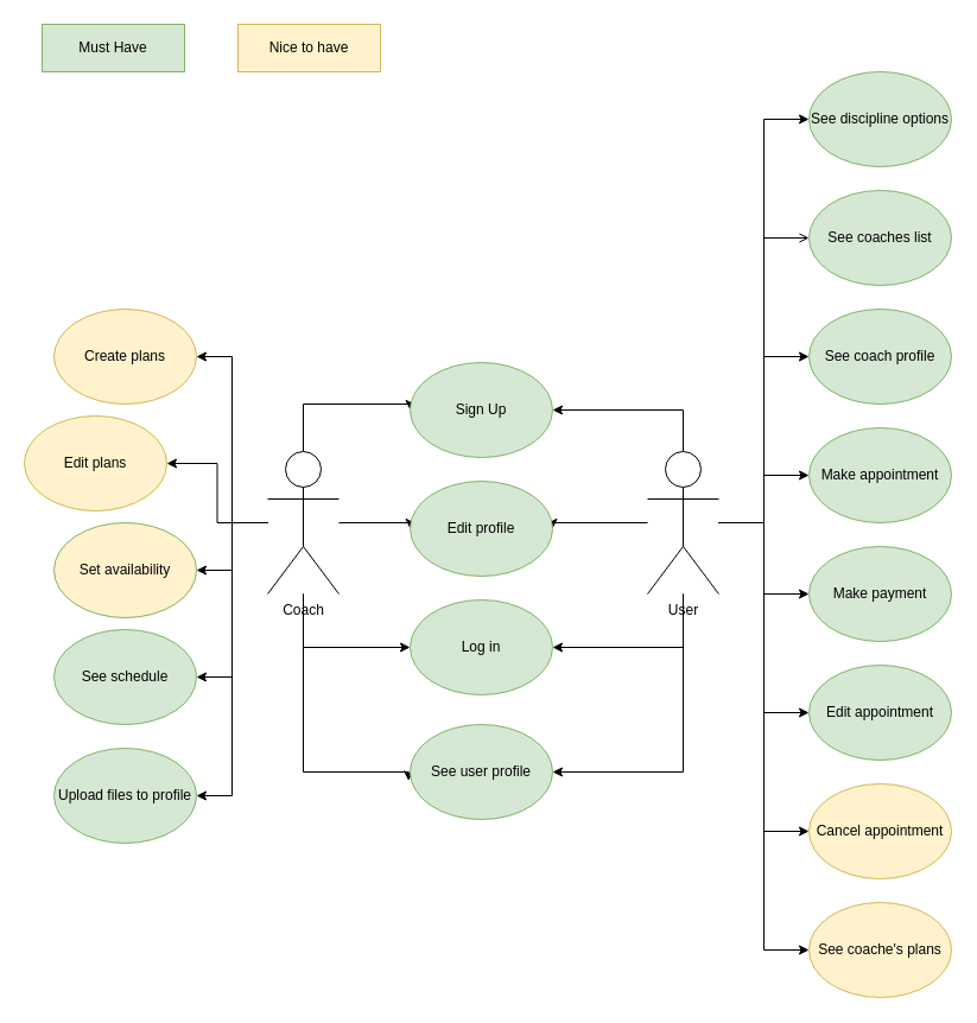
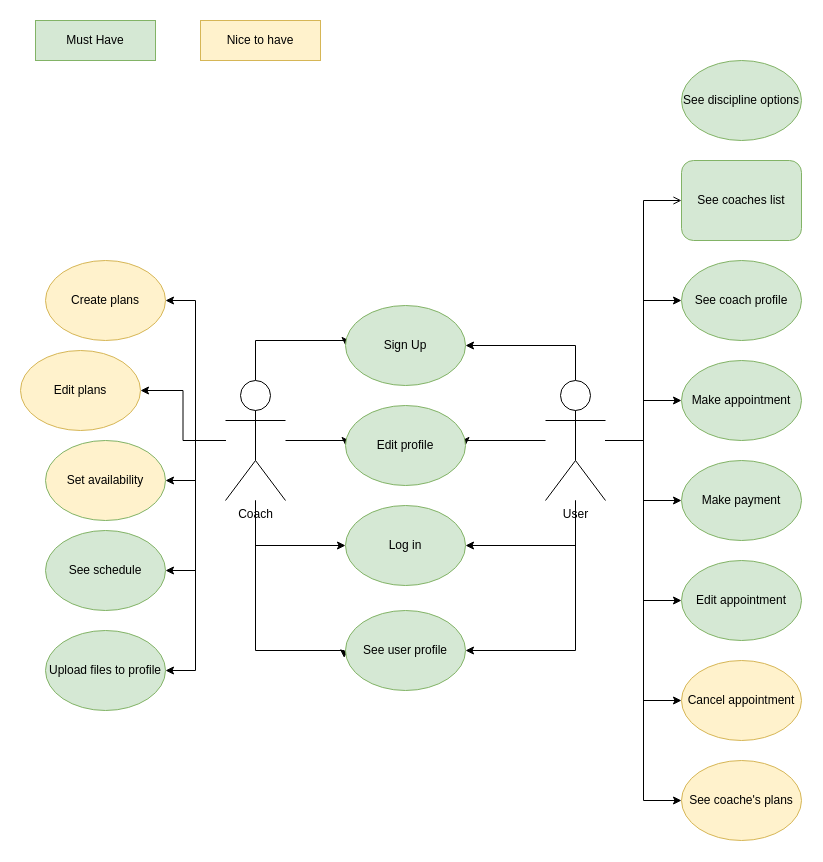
  <mxCell id="0" />
  <mxCell id="1" parent="0" />
  <mxCell id="2" style="edgeStyle=orthogonalEdgeStyle;rounded=0;orthogonalLoop=1;jettySize=auto;html=1;entryX=0;entryY=0.5;entryDx=0;entryDy=0;" edge="1" parent="1" source="11" target="25"><mxGeometry relative="1" as="geometry"><Array as="points"><mxPoint x="255" y="340" /><mxPoint x="345" y="340" /></Array></mxGeometry></mxCell>
  <mxCell id="3" style="edgeStyle=orthogonalEdgeStyle;rounded=0;orthogonalLoop=1;jettySize=auto;html=1;entryX=0;entryY=0.5;entryDx=0;entryDy=0;" edge="1" parent="1" source="11" target="26"><mxGeometry relative="1" as="geometry"><Array as="points"><mxPoint x="345" y="440" /></Array></mxGeometry></mxCell>
  <mxCell id="4" style="edgeStyle=orthogonalEdgeStyle;rounded=0;orthogonalLoop=1;jettySize=auto;html=1;entryX=0;entryY=0.5;entryDx=0;entryDy=0;" edge="1" parent="1" source="11" target="27"><mxGeometry relative="1" as="geometry"><Array as="points"><mxPoint x="255" y="545" /></Array></mxGeometry></mxCell>
  <mxCell id="5" style="edgeStyle=orthogonalEdgeStyle;rounded=0;orthogonalLoop=1;jettySize=auto;html=1;entryX=1;entryY=0.5;entryDx=0;entryDy=0;" edge="1" parent="1" source="11" target="39"><mxGeometry relative="1" as="geometry" /></mxCell>
  <mxCell id="6" style="edgeStyle=orthogonalEdgeStyle;rounded=0;orthogonalLoop=1;jettySize=auto;html=1;entryX=1;entryY=0.5;entryDx=0;entryDy=0;" edge="1" parent="1" source="11" target="35"><mxGeometry relative="1" as="geometry" /></mxCell>
  <mxCell id="7" style="edgeStyle=orthogonalEdgeStyle;rounded=0;orthogonalLoop=1;jettySize=auto;html=1;entryX=1;entryY=0.5;entryDx=0;entryDy=0;" edge="1" parent="1" source="11" target="28"><mxGeometry relative="1" as="geometry" /></mxCell>
  <mxCell id="8" style="edgeStyle=orthogonalEdgeStyle;rounded=0;orthogonalLoop=1;jettySize=auto;html=1;entryX=1;entryY=0.5;entryDx=0;entryDy=0;" edge="1" parent="1" source="11" target="43"><mxGeometry relative="1" as="geometry"><mxPoint x="160" y="200" as="targetPoint" /></mxGeometry></mxCell>
  <mxCell id="9" style="edgeStyle=orthogonalEdgeStyle;rounded=0;orthogonalLoop=1;jettySize=auto;html=1;entryX=-0.011;entryY=0.593;entryDx=0;entryDy=0;entryPerimeter=0;" edge="1" parent="1" source="11" target="36"><mxGeometry relative="1" as="geometry"><Array as="points"><mxPoint x="255" y="650" /><mxPoint x="344" y="650" /></Array></mxGeometry></mxCell>
  <mxCell id="10" style="edgeStyle=orthogonalEdgeStyle;rounded=0;orthogonalLoop=1;jettySize=auto;html=1;entryX=1;entryY=0.5;entryDx=0;entryDy=0;" edge="1" parent="1" source="11" target="42"><mxGeometry relative="1" as="geometry" /></mxCell>
  <mxCell id="11" value="Coach" style="shape=umlActor;verticalLabelPosition=bottom;verticalAlign=top;html=1;outlineConnect=0;" vertex="1" parent="1"><mxGeometry x="225" y="380" width="60" height="120" as="geometry" /></mxCell>
  <mxCell id="12" style="edgeStyle=orthogonalEdgeStyle;rounded=0;orthogonalLoop=1;jettySize=auto;html=1;entryX=1;entryY=0.5;entryDx=0;entryDy=0;" edge="1" parent="1" source="24" target="27"><mxGeometry relative="1" as="geometry"><Array as="points"><mxPoint x="575" y="545" /></Array></mxGeometry></mxCell>
  <mxCell id="13" style="edgeStyle=orthogonalEdgeStyle;rounded=0;orthogonalLoop=1;jettySize=auto;html=1;entryX=1;entryY=0.5;entryDx=0;entryDy=0;" edge="1" parent="1" source="24" target="26"><mxGeometry relative="1" as="geometry"><Array as="points"><mxPoint x="465" y="440" /></Array></mxGeometry></mxCell>
  <mxCell id="14" style="edgeStyle=orthogonalEdgeStyle;rounded=0;orthogonalLoop=1;jettySize=auto;html=1;entryX=1;entryY=0.5;entryDx=0;entryDy=0;" edge="1" parent="1" source="24" target="25"><mxGeometry relative="1" as="geometry"><Array as="points"><mxPoint x="575" y="345" /></Array></mxGeometry></mxCell>
- <mxCell id="15" style="edgeStyle=orthogonalEdgeStyle;rounded=0;orthogonalLoop=1;jettySize=auto;html=1;entryX=0;entryY=0.5;entryDx=0;entryDy=0;" edge="1" parent="1" source="24" target="31"><mxGeometry relative="1" as="geometry" /></mxCell>
  <mxCell id="16" style="edgeStyle=orthogonalEdgeStyle;rounded=0;orthogonalLoop=1;jettySize=auto;html=1;entryX=0;entryY=0.5;entryDx=0;entryDy=0;endArrow=open;" edge="1" parent="1" source="24" target="32"><mxGeometry relative="1" as="geometry" /></mxCell>
  <mxCell id="17" style="edgeStyle=orthogonalEdgeStyle;rounded=0;orthogonalLoop=1;jettySize=auto;html=1;entryX=0;entryY=0.5;entryDx=0;entryDy=0;" edge="1" parent="1" source="24" target="33"><mxGeometry relative="1" as="geometry" /></mxCell>
  <mxCell id="18" style="edgeStyle=orthogonalEdgeStyle;rounded=0;orthogonalLoop=1;jettySize=auto;html=1;entryX=0;entryY=0.5;entryDx=0;entryDy=0;" edge="1" parent="1" source="24" target="34"><mxGeometry relative="1" as="geometry" /></mxCell>
  <mxCell id="19" style="edgeStyle=orthogonalEdgeStyle;rounded=0;orthogonalLoop=1;jettySize=auto;html=1;entryX=0;entryY=0.5;entryDx=0;entryDy=0;" edge="1" parent="1" source="24" target="37"><mxGeometry relative="1" as="geometry" /></mxCell>
  <mxCell id="20" style="edgeStyle=orthogonalEdgeStyle;rounded=0;orthogonalLoop=1;jettySize=auto;html=1;entryX=0;entryY=0.5;entryDx=0;entryDy=0;" edge="1" parent="1" source="24" target="38"><mxGeometry relative="1" as="geometry" /></mxCell>
  <mxCell id="21" style="edgeStyle=orthogonalEdgeStyle;rounded=0;orthogonalLoop=1;jettySize=auto;html=1;entryX=0;entryY=0.5;entryDx=0;entryDy=0;" edge="1" parent="1" source="24" target="40"><mxGeometry relative="1" as="geometry" /></mxCell>
  <mxCell id="22" style="edgeStyle=orthogonalEdgeStyle;rounded=0;orthogonalLoop=1;jettySize=auto;html=1;entryX=1;entryY=0.5;entryDx=0;entryDy=0;" edge="1" parent="1" source="24" target="36"><mxGeometry relative="1" as="geometry"><Array as="points"><mxPoint x="575" y="650" /></Array></mxGeometry></mxCell>
  <mxCell id="23" style="edgeStyle=orthogonalEdgeStyle;rounded=0;orthogonalLoop=1;jettySize=auto;html=1;entryX=0;entryY=0.5;entryDx=0;entryDy=0;" edge="1" parent="1" source="24" target="41"><mxGeometry relative="1" as="geometry" /></mxCell>
  <mxCell id="24" value="User" style="shape=umlActor;verticalLabelPosition=bottom;verticalAlign=top;html=1;outlineConnect=0;" vertex="1" parent="1"><mxGeometry x="545" y="380" width="60" height="120" as="geometry" /></mxCell>
  <mxCell id="25" value="Sign Up" style="ellipse;whiteSpace=wrap;html=1;fillColor=#d5e8d4;strokeColor=#82b366;" vertex="1" parent="1"><mxGeometry x="345" y="305" width="120" height="80" as="geometry" /></mxCell>
  <mxCell id="26" value="Edit profile" style="ellipse;whiteSpace=wrap;html=1;fillColor=#d5e8d4;strokeColor=#82b366;" vertex="1" parent="1"><mxGeometry x="345" y="405" width="120" height="80" as="geometry" /></mxCell>
  <mxCell id="27" value="Log in" style="ellipse;whiteSpace=wrap;html=1;fillColor=#d5e8d4;strokeColor=#82b366;" vertex="1" parent="1"><mxGeometry x="345" y="505" width="120" height="80" as="geometry" /></mxCell>
  <mxCell id="28" value="Edit plans" style="ellipse;whiteSpace=wrap;html=1;fillColor=#fff2cc;strokeColor=#d6b656;" vertex="1" parent="1"><mxGeometry x="20" y="350" width="120" height="80" as="geometry" /></mxCell>
  <mxCell id="29" value="Must Have" style="rounded=0;whiteSpace=wrap;html=1;fillColor=#d5e8d4;strokeColor=#82b366;" vertex="1" parent="1"><mxGeometry x="35" y="20" width="120" height="40" as="geometry" /></mxCell>
  <mxCell id="30" value="Nice to have" style="rounded=0;whiteSpace=wrap;html=1;fillColor=#fff2cc;strokeColor=#d6b656;" vertex="1" parent="1"><mxGeometry x="200" y="20" width="120" height="40" as="geometry" /></mxCell>
  <mxCell id="31" value="See discipline options" style="ellipse;whiteSpace=wrap;html=1;fillColor=#d5e8d4;strokeColor=#82b366;" vertex="1" parent="1"><mxGeometry x="681" y="60" width="120" height="80" as="geometry" /></mxCell>
- <mxCell id="32" value="See coaches list" style="ellipse;whiteSpace=wrap;html=1;fillColor=#d5e8d4;strokeColor=#82b366;" vertex="1" parent="1"><mxGeometry x="681" y="160" width="120" height="80" as="geometry" /></mxCell>
+ <mxCell id="32" value="See coaches list" style="whiteSpace=wrap;html=1;fillColor=#d5e8d4;strokeColor=#82b366;rounded=1;" vertex="1" parent="1"><mxGeometry x="681" y="160" width="120" height="80" as="geometry" /></mxCell>
  <mxCell id="33" value="Make appointment" style="ellipse;whiteSpace=wrap;html=1;fillColor=#d5e8d4;strokeColor=#82b366;" vertex="1" parent="1"><mxGeometry x="681" y="360" width="120" height="80" as="geometry" /></mxCell>
  <mxCell id="34" value="Make payment" style="ellipse;whiteSpace=wrap;html=1;fillColor=#d5e8d4;strokeColor=#82b366;" vertex="1" parent="1"><mxGeometry x="681" y="460" width="120" height="80" as="geometry" /></mxCell>
  <mxCell id="35" value="See schedule" style="ellipse;whiteSpace=wrap;html=1;fillColor=#d5e8d4;strokeColor=#82b366;" vertex="1" parent="1"><mxGeometry x="45" y="530" width="120" height="80" as="geometry" /></mxCell>
  <mxCell id="36" value="See user profile" style="ellipse;whiteSpace=wrap;html=1;fillColor=#d5e8d4;strokeColor=#82b366;" vertex="1" parent="1"><mxGeometry x="345" y="610" width="120" height="80" as="geometry" /></mxCell>
  <mxCell id="37" value="Edit appointment" style="ellipse;whiteSpace=wrap;html=1;fillColor=#d5e8d4;strokeColor=#82b366;" vertex="1" parent="1"><mxGeometry x="681" y="560" width="120" height="80" as="geometry" /></mxCell>
  <mxCell id="38" value="Cancel appointment" style="ellipse;whiteSpace=wrap;html=1;fillColor=#fff2cc;strokeColor=#d6b656;" vertex="1" parent="1"><mxGeometry x="681" y="660" width="120" height="80" as="geometry" /></mxCell>
  <mxCell id="39" value="Set availability" style="ellipse;whiteSpace=wrap;html=1;fillColor=#fff2cc;strokeColor=#82b366;" vertex="1" parent="1"><mxGeometry x="45" y="440" width="120" height="80" as="geometry" /></mxCell>
  <mxCell id="40" value="See coache's plans" style="ellipse;whiteSpace=wrap;html=1;fillColor=#fff2cc;strokeColor=#d6b656;" vertex="1" parent="1"><mxGeometry x="681" y="760" width="120" height="80" as="geometry" /></mxCell>
  <mxCell id="41" value="See coach profile" style="ellipse;whiteSpace=wrap;html=1;fillColor=#d5e8d4;strokeColor=#82b366;" vertex="1" parent="1"><mxGeometry x="681" y="260" width="120" height="80" as="geometry" /></mxCell>
  <mxCell id="42" value="Upload files to profile" style="ellipse;whiteSpace=wrap;html=1;fillColor=#d5e8d4;strokeColor=#82b366;" vertex="1" parent="1"><mxGeometry x="45" y="630" width="120" height="80" as="geometry" /></mxCell>
  <mxCell id="43" value="Create plans" style="ellipse;whiteSpace=wrap;html=1;fillColor=#fff2cc;strokeColor=#d6b656;" vertex="1" parent="1"><mxGeometry x="45" y="260" width="120" height="80" as="geometry" /></mxCell>
